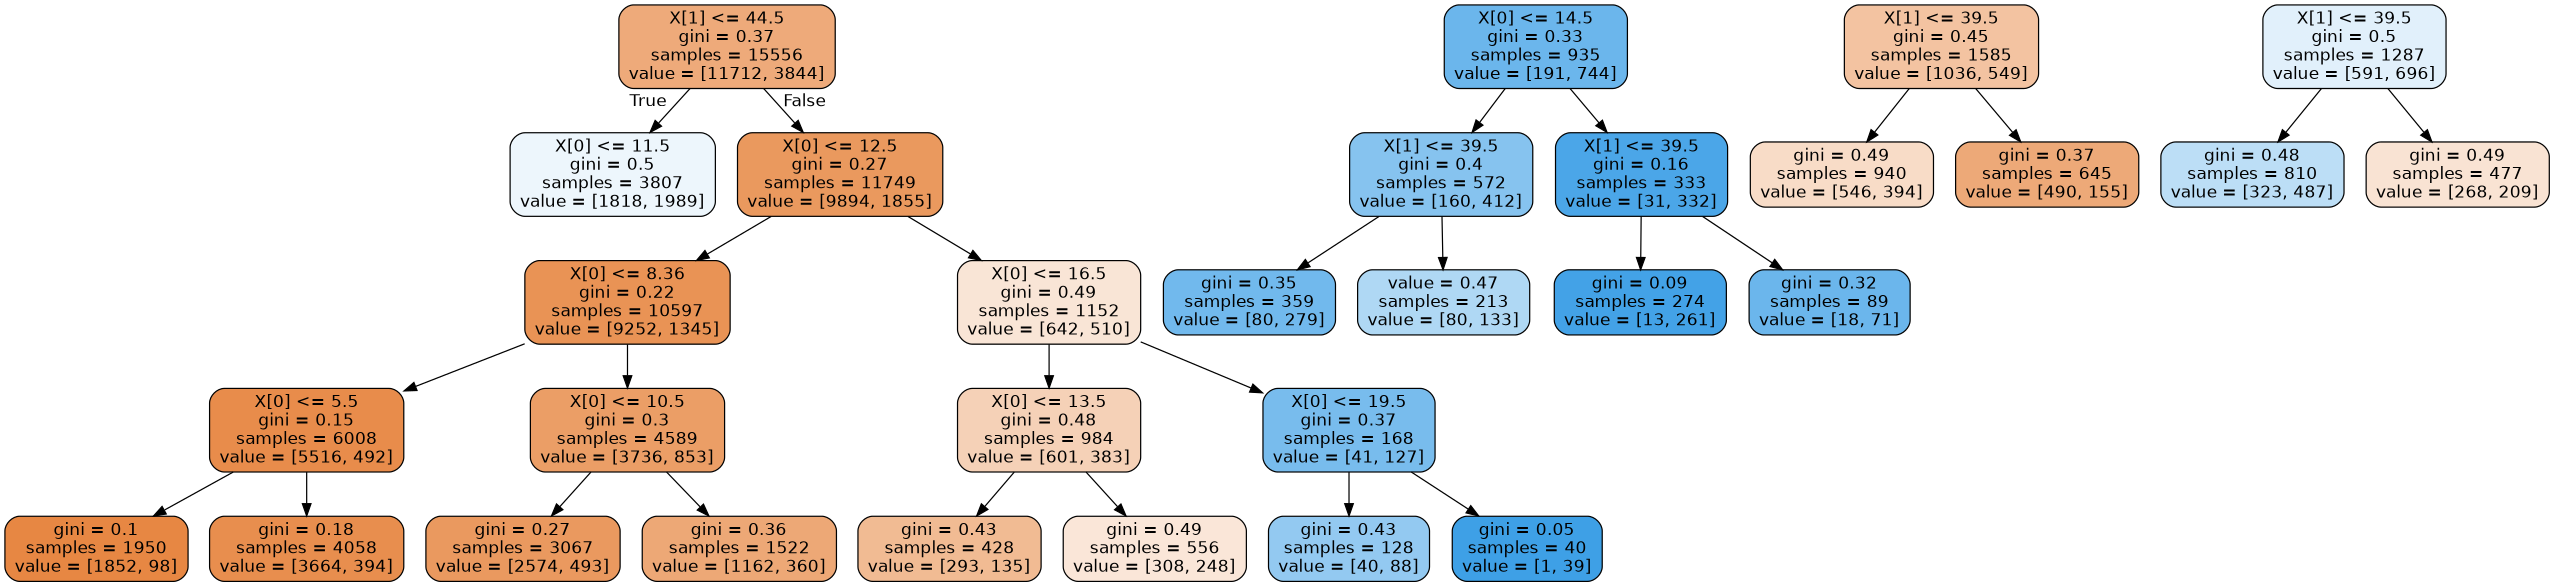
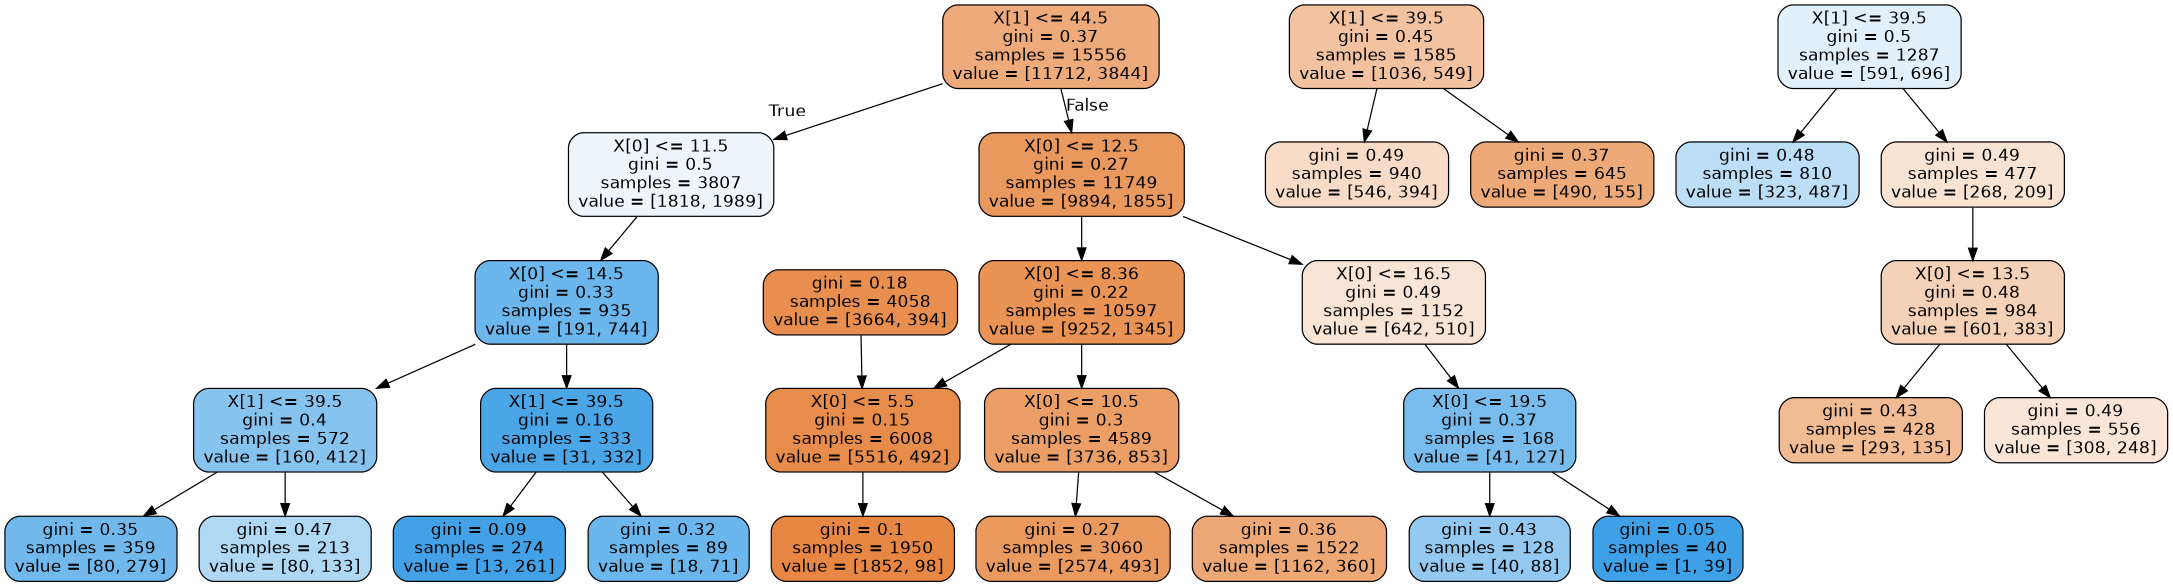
  digraph {
    node [color=black fillcolor="#399de5be" fontname=helvetica shape=box style="filled, rounded"]
    edge [fontname=helvetica]
    n1 [fillcolor="#e58139ab" label="X[1] <= 44.5\ngini = 0.37\nsamples = 15556\nvalue = [11712, 3844]"]
    n2 [fillcolor="#399de516" label="X[0] <= 11.5\ngini = 0.5\nsamples = 3807\nvalue = [1818, 1989]"]
    n3 [fillcolor="#e58139cf" label="X[0] <= 12.5\ngini = 0.27\nsamples = 11749\nvalue = [9894, 1855]"]
    n4 [label="X[0] <= 14.5\ngini = 0.33\nsamples = 935\nvalue = [191, 744]"]
    n5 [fillcolor="#e58139da" label="X[0] <= 8.36\ngini = 0.22\nsamples = 10597\nvalue = [9252, 1345]"]
    n6 [fillcolor="#e5813934" label="X[0] <= 16.5\ngini = 0.49\nsamples = 1152\nvalue = [642, 510]"]
    n7 [fillcolor="#399de59c" label="X[1] <= 39.5\ngini = 0.4\nsamples = 572\nvalue = [160, 412]"]
    n8 [fillcolor="#399de5e7" label="X[1] <= 39.5\ngini = 0.16\nsamples = 333\nvalue = [31, 332]"]
    n9 [fillcolor="#e5813978" label="X[1] <= 39.5\ngini = 0.45\nsamples = 1585\nvalue = [1036, 549]"]
    n10 [fillcolor="#e5813947" label="gini = 0.49\nsamples = 940\nvalue = [546, 394]"]
    n11 [fillcolor="#e58139ae" label="gini = 0.37\nsamples = 645\nvalue = [490, 155]"]
    n12 [fillcolor="#399de526" label="X[1] <= 39.5\ngini = 0.5\nsamples = 1287\nvalue = [591, 696]"]
    n13 [fillcolor="#399de556" label="gini = 0.48\nsamples = 810\nvalue = [323, 487]"]
    n14 [fillcolor="#e5813938" label="gini = 0.49\nsamples = 477\nvalue = [268, 209]"]
    n15 [fillcolor="#399de5b6" label="gini = 0.35\nsamples = 359\nvalue = [80, 279]"]
-   n16 [fillcolor="#399de566" label="value = 0.47\nsamples = 213\nvalue = [80, 133]"]
+   n16 [fillcolor="#399de566" label="gini = 0.47\nsamples = 213\nvalue = [80, 133]"]
    n17 [fillcolor="#399de5f2" label="gini = 0.09\nsamples = 274\nvalue = [13, 261]"]
    n18 [label="gini = 0.32\nsamples = 89\nvalue = [18, 71]"]
    n19 [fillcolor="#e58139e8" label="X[0] <= 5.5\ngini = 0.15\nsamples = 6008\nvalue = [5516, 492]"]
    n20 [fillcolor="#e58139c5" label="X[0] <= 10.5\ngini = 0.3\nsamples = 4589\nvalue = [3736, 853]"]
    n21 [fillcolor="#e581395c" label="X[0] <= 13.5\ngini = 0.48\nsamples = 984\nvalue = [601, 383]"]
    n22 [fillcolor="#399de5ad" label="X[0] <= 19.5\ngini = 0.37\nsamples = 168\nvalue = [41, 127]"]
    n23 [fillcolor="#e58139f2" label="gini = 0.1\nsamples = 1950\nvalue = [1852, 98]"]
    n24 [fillcolor="#e58139e4" label="gini = 0.18\nsamples = 4058\nvalue = [3664, 394]"]
-   n25 [fillcolor="#e58139ce" label="gini = 0.27\nsamples = 3067\nvalue = [2574, 493]"]
+   n25 [fillcolor="#e58139ce" label="gini = 0.27\nsamples = 3060\nvalue = [2574, 493]"]
    n26 [fillcolor="#e58139b0" label="gini = 0.36\nsamples = 1522\nvalue = [1162, 360]"]
    n27 [fillcolor="#e581398a" label="gini = 0.43\nsamples = 428\nvalue = [293, 135]"]
    n28 [fillcolor="#e5813932" label="gini = 0.49\nsamples = 556\nvalue = [308, 248]"]
    n29 [fillcolor="#399de58b" label="gini = 0.43\nsamples = 128\nvalue = [40, 88]"]
    n30 [fillcolor="#399de5f8" label="gini = 0.05\nsamples = 40\nvalue = [1, 39]"]
    n1 -> n2 [headlabel=True labelangle=45 labeldistance=2.5]
    n1 -> n3 [headlabel=False labelangle=-45 labeldistance=2.5]
+   n2 -> n4
    n3 -> n5
    n3 -> n6
    n4 -> n7
    n4 -> n8
    n5 -> n19
    n5 -> n20
-   n6 -> n21
+   n14 -> n21
    n6 -> n22
    n7 -> n15
    n7 -> n16
    n8 -> n17
    n8 -> n18
    n9 -> n10
    n9 -> n11
    n12 -> n13
    n12 -> n14
    n19 -> n23
-   n19 -> n24
+   n24 -> n19
    n20 -> n25
    n20 -> n26
    n21 -> n27
    n21 -> n28
    n22 -> n29
    n22 -> n30
  }
